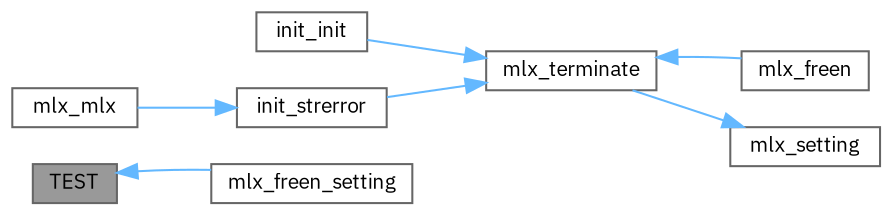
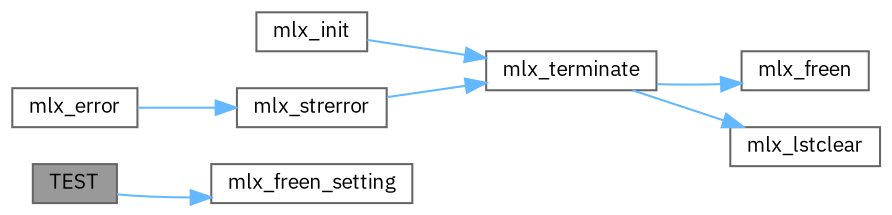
  digraph {
    fontname="IBM Plex Sans"
    rankdir=LR
    node [color=grey40 fillcolor=white fontname="IBM Plex Sans" fontsize=10 shape=box style=filled]
    edge [color=steelblue1 fontname="IBM Plex Sans" fontsize=10 labelfontname=Helvetica labelfontsize=10 style=solid]
    n1 [color=gray40 fillcolor=grey60 fontcolor=black height=0.2 label=TEST width=0.4]
    n2 [height=0.2 label=mlx_freen_setting width=0.4]
-   n3 [height=0.2 label=init_init width=0.4]
+   n3 [height=0.2 label=mlx_init width=0.4]
    n4 [height=0.2 label=mlx_terminate width=0.4]
    n5 [height=0.2 label=mlx_freen width=0.4]
-   n6 [height=0.2 label=mlx_setting width=0.4]
-   n7 [height=0.2 label=mlx_mlx width=0.4]
-   n8 [height=0.2 label=init_strerror width=0.4]
-   n2 -> n1
+   n6 [height=0.2 label=mlx_lstclear width=0.4]
+   n7 [height=0.2 label=mlx_error width=0.4]
+   n8 [height=0.2 label=mlx_strerror width=0.4]
+   n1 -> n2
    n3 -> n4
-   n5 -> n4
+   n4 -> n5
    n4 -> n6
    n7 -> n8
    n8 -> n4
  }
